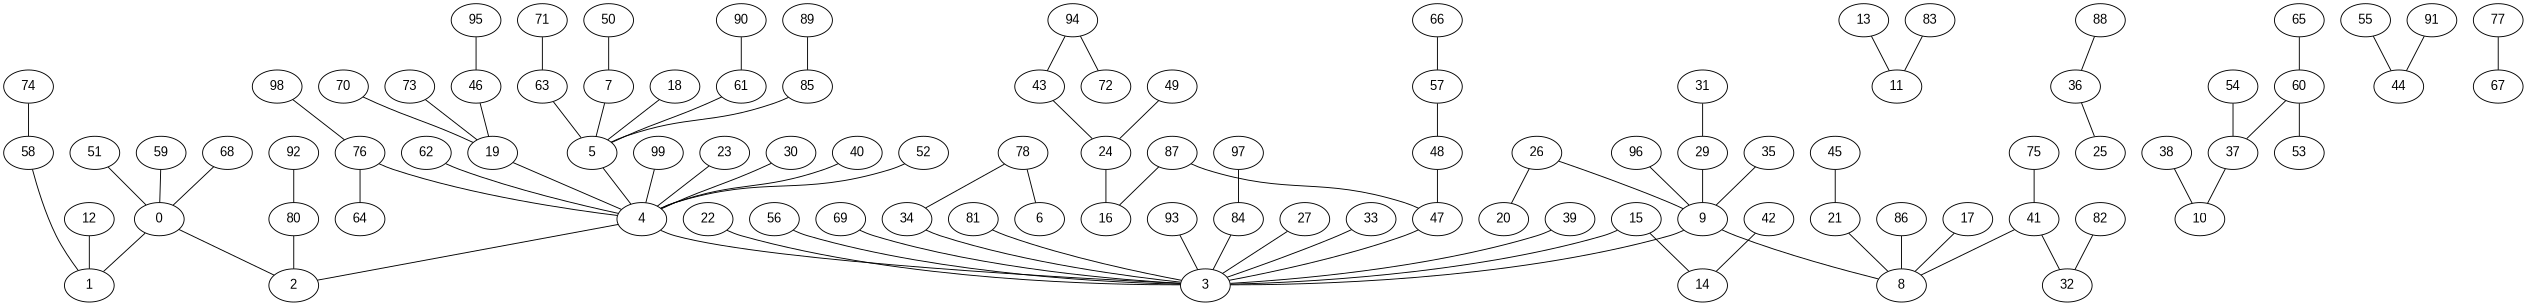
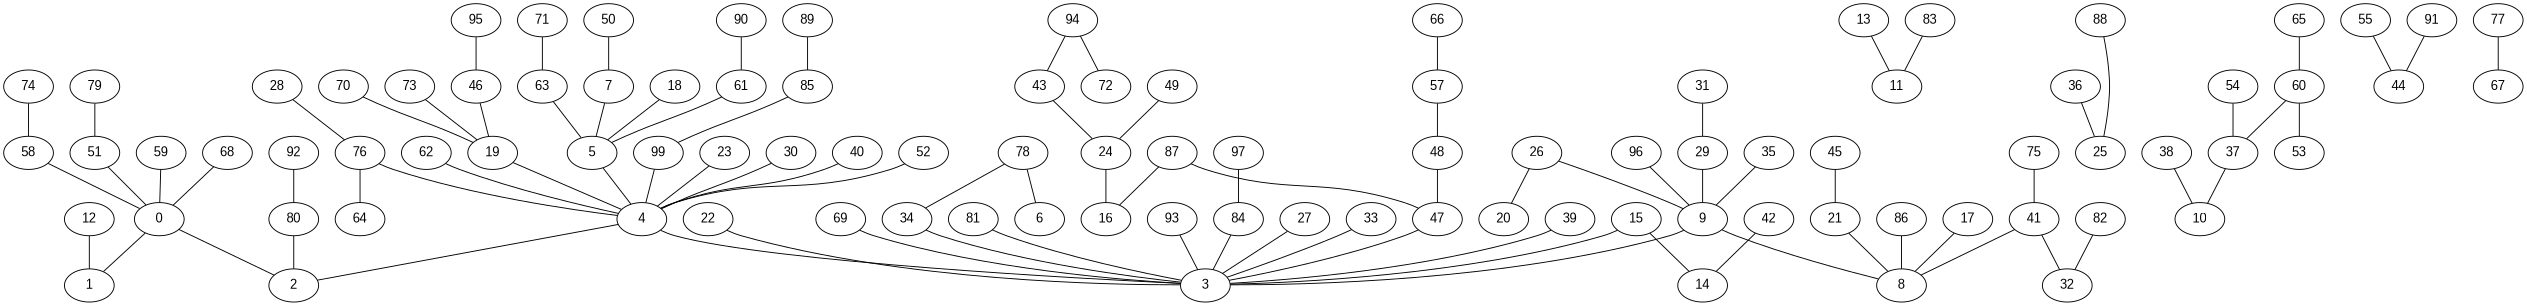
  graph {
    fontname="Liberation Sans"
    node [fontname="Liberation Sans"]
    edge [fontname="Liberation Sans"]
    0
    1
    2
    4
    3
    5
    7
    9
    8
    12
    13
    11
    15
    14
    17
    18
    19
    21
    22
    23
    24
    16
    26
    20
    27
    29
    30
    31
    33
    34
    35
    36
    25
    37
    10
    38
    39
    40
    41
    32
    42
    43
    45
    46
    47
    48
    49
    50
    51
    52
    54
    55
    44
-   56
    57
    58
    59
    60
    53
    61
    62
    63
    65
    66
    68
    69
    70
    71
    73
    74
    75
    76
    64
    77
    67
    78
    6
+   79
    80
    81
    82
    83
    84
    85
    86
    87
    88
    89
    90
    91
    92
    93
    94
    72
    95
    96
    97
-   98
+   98 [label=28]
    99
    0 -- 1
    0 -- 2
    4 -- 2
    4 -- 3
    5 -- 4
    7 -- 5
    9 -- 3
    9 -- 8
    12 -- 1
    13 -- 11
    15 -- 3
    15 -- 14
    17 -- 8
    18 -- 5
    19 -- 4
    21 -- 8
    22 -- 3
    23 -- 4
    24 -- 16
    26 -- 9
    26 -- 20
    27 -- 3
    29 -- 9
    30 -- 4
    31 -- 29
    33 -- 3
    34 -- 3
    35 -- 9
    36 -- 25
    37 -- 10
    38 -- 10
    39 -- 3
    40 -- 4
    41 -- 8
    41 -- 32
    42 -- 14
    43 -- 24
    45 -- 21
    46 -- 19
    47 -- 3
    48 -- 47
    49 -- 24
    50 -- 7
    51 -- 0
    52 -- 4
    54 -- 37
    55 -- 44
-   56 -- 3
    57 -- 48
-   58 -- 1
+   58 -- 0
    59 -- 0
    60 -- 37
    60 -- 53
    61 -- 5
    62 -- 4
    63 -- 5
    65 -- 60
    66 -- 57
    68 -- 0
    69 -- 3
    70 -- 19
    71 -- 63
    73 -- 19
    74 -- 58
    75 -- 41
    76 -- 4
    76 -- 64
    77 -- 67
    78 -- 34
    78 -- 6
+   79 -- 51
    80 -- 2
    81 -- 3
    82 -- 32
    83 -- 11
    84 -- 3
-   85 -- 5
+   85 -- 99
    86 -- 8
    87 -- 16
    87 -- 47
-   88 -- 36
+   88 -- 25
    89 -- 85
    90 -- 61
    91 -- 44
    92 -- 80
    93 -- 3
    94 -- 43
    94 -- 72
    95 -- 46
    96 -- 9
    97 -- 84
    98 -- 76
    99 -- 4
  }
